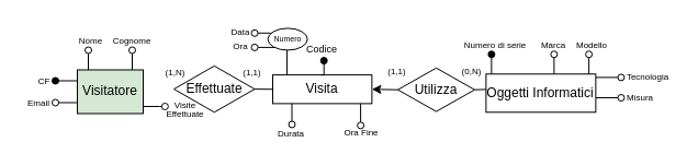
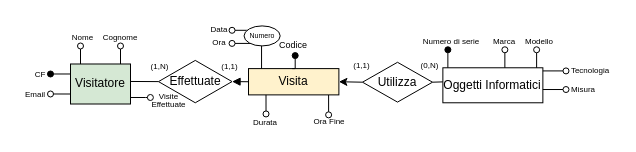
  <mxCell id="0" />
  <mxCell id="1" parent="0" />
  <mxCell id="2" value="&lt;font style=&quot;font-size: 8px;&quot;&gt;Ora&lt;/font&gt;" style="text;html=1;align=center;verticalAlign=middle;whiteSpace=wrap;rounded=1;strokeColor=none;glass=0;" vertex="1" parent="1"><mxGeometry x="193.56" y="33" width="50" height="15" as="geometry" /></mxCell>
  <mxCell id="3" value="&lt;font style=&quot;font-size: 8px;&quot;&gt;Ora Fine&lt;/font&gt;" style="text;html=1;align=center;verticalAlign=middle;whiteSpace=wrap;rounded=1;strokeColor=none;glass=0;" vertex="1" parent="1"><mxGeometry x="308" y="110.75" width="42" height="19" as="geometry" /></mxCell>
  <mxCell id="4" value="&lt;font style=&quot;font-size: 8px;&quot;&gt;Data&lt;/font&gt;" style="text;html=1;align=center;verticalAlign=middle;whiteSpace=wrap;rounded=1;strokeColor=none;glass=0;" vertex="1" parent="1"><mxGeometry x="193.56" y="20.44" width="50" height="15" as="geometry" /></mxCell>
  <mxCell id="5" style="edgeStyle=orthogonalEdgeStyle;rounded=0;orthogonalLoop=1;jettySize=auto;html=1;exitX=0;exitY=0;exitDx=0;exitDy=0;endArrow=oval;endFill=0;" edge="1" parent="1"><mxGeometry relative="1" as="geometry"><mxPoint x="231.56" y="29.8" as="targetPoint" /><mxPoint x="250.94" y="29.8" as="sourcePoint" /><Array as="points" /></mxGeometry></mxCell>
  <mxCell id="6" style="edgeStyle=orthogonalEdgeStyle;rounded=0;orthogonalLoop=1;jettySize=auto;html=1;endArrow=oval;endFill=0;" edge="1" parent="1"><mxGeometry relative="1" as="geometry"><mxPoint x="231.56" y="42.92" as="targetPoint" /><mxPoint x="251.56" y="42.92" as="sourcePoint" /><Array as="points" /></mxGeometry></mxCell>
  <mxCell id="7" value="" style="endArrow=none;html=1;rounded=0;entryX=0.551;entryY=1.003;entryDx=0;entryDy=0;entryPerimeter=0;" edge="1" parent="1"><mxGeometry width="50" height="50" relative="1" as="geometry"><mxPoint x="261.06" y="68.54" as="sourcePoint" /><mxPoint x="261.06" y="45.48" as="targetPoint" /></mxGeometry></mxCell>
  <mxCell id="8" value="&lt;p style=&quot;line-height: 110%;&quot;&gt;&lt;font style=&quot;font-size: 7px;&quot;&gt;Numero&lt;/font&gt;&lt;/p&gt;" style="ellipse;whiteSpace=wrap;html=1;" vertex="1" parent="1"><mxGeometry x="243.56" y="25.42" width="36.12" height="20" as="geometry" /></mxCell>
  <mxCell id="9" style="edgeStyle=orthogonalEdgeStyle;rounded=0;orthogonalLoop=1;jettySize=auto;html=1;exitX=1;exitY=0.5;exitDx=0;exitDy=0;endArrow=oval;endFill=0;" edge="1" parent="1"><mxGeometry relative="1" as="geometry"><mxPoint x="328.12" y="114.37" as="targetPoint" /><mxPoint x="328" y="94.385" as="sourcePoint" /><Array as="points"><mxPoint x="328.12" y="114.37" /></Array></mxGeometry></mxCell>
  <mxCell id="10" value="&lt;font style=&quot;font-size: 8px;&quot;&gt;Durata&lt;/font&gt;" style="text;html=1;align=center;verticalAlign=middle;whiteSpace=wrap;rounded=1;strokeColor=none;glass=0;" vertex="1" parent="1"><mxGeometry x="240.31" y="112.75" width="50" height="17" as="geometry" /></mxCell>
  <mxCell id="11" style="edgeStyle=orthogonalEdgeStyle;rounded=0;orthogonalLoop=1;jettySize=auto;html=1;exitX=1;exitY=0.5;exitDx=0;exitDy=0;endArrow=oval;endFill=0;" edge="1" parent="1"><mxGeometry relative="1" as="geometry"><mxPoint x="265.52" y="113.46" as="targetPoint" /><mxPoint x="265.11" y="93.04" as="sourcePoint" /><Array as="points"><mxPoint x="265.11" y="113.04" /></Array></mxGeometry></mxCell>
  <mxCell id="12" value="&lt;span style=&quot;font-size: 8px;&quot;&gt;(1,N)&lt;/span&gt;" style="text;html=1;align=center;verticalAlign=middle;whiteSpace=wrap;rounded=1;strokeColor=none;glass=0;" vertex="1" parent="1"><mxGeometry x="148" y="61.79" width="22.5" height="6.75" as="geometry" /></mxCell>
  <mxCell id="13" value="&lt;font style=&quot;font-size: 8px;&quot;&gt;(0,N)&lt;/font&gt;" style="text;html=1;align=center;verticalAlign=middle;whiteSpace=wrap;rounded=1;strokeColor=none;glass=0;" vertex="1" parent="1"><mxGeometry x="418" y="60.87" width="22.5" height="6.75" as="geometry" /></mxCell>
+ <mxCell id="14" value="" style="endArrow=none;html=1;rounded=0;exitX=0;exitY=0.5;exitDx=0;exitDy=0;entryX=1.001;entryY=0.437;entryDx=0;entryDy=0;entryPerimeter=0;" edge="1" parent="1" source="15" target="26"><mxGeometry width="50" height="50" relative="1" as="geometry"><mxPoint x="408.19" y="81.1" as="sourcePoint" /><mxPoint x="140" y="81.6" as="targetPoint" /></mxGeometry></mxCell>
  <mxCell id="15" value="Effettuate" style="shape=rhombus;perimeter=rhombusPerimeter;whiteSpace=wrap;html=1;align=center;" vertex="1" parent="1"><mxGeometry x="158" y="59.92" width="73.56" height="42.36" as="geometry" /></mxCell>
- <mxCell id="16" value="" style="endArrow=none;html=1;rounded=0;entryX=1;entryY=0.5;entryDx=0;entryDy=0;exitX=0;exitY=0.5;exitDx=0;exitDy=0;" edge="1" parent="1" source="18" target="15"><mxGeometry width="50" height="50" relative="1" as="geometry"><mxPoint x="408.19" y="81.1" as="sourcePoint" /><mxPoint x="140" y="81.1" as="targetPoint" /></mxGeometry></mxCell>
+ <mxCell id="16" value="" style="endArrow=block;html=1;rounded=0;entryX=1;entryY=0.5;entryDx=0;entryDy=0;exitX=0;exitY=0.5;exitDx=0;exitDy=0;" edge="1" parent="1" source="18" target="15"><mxGeometry width="50" height="50" relative="1" as="geometry"><mxPoint x="408.19" y="81.1" as="sourcePoint" /><mxPoint x="140" y="81.1" as="targetPoint" /></mxGeometry></mxCell>
  <mxCell id="17" value="" style="endArrow=classic;html=1;rounded=0;entryX=1;entryY=0.5;entryDx=0;entryDy=0;exitX=0;exitY=0.5;exitDx=0;exitDy=0;" edge="1" parent="1" source="20" target="18"><mxGeometry width="50" height="50" relative="1" as="geometry"><mxPoint x="408.19" y="81.1" as="sourcePoint" /><mxPoint x="224" y="80.84" as="targetPoint" /></mxGeometry></mxCell>
- <mxCell id="18" value="Visita" style="whiteSpace=wrap;html=1;align=center;" vertex="1" parent="1"><mxGeometry x="248" y="68.1" width="90.38" height="26.28" as="geometry" /></mxCell>
+ <mxCell id="18" value="Visita" style="whiteSpace=wrap;html=1;align=center;fillColor=#fff2cc;" vertex="1" parent="1"><mxGeometry x="248" y="68.1" width="90.38" height="26.28" as="geometry" /></mxCell>
  <mxCell id="19" value="" style="endArrow=none;html=1;rounded=0;entryX=1;entryY=0.5;entryDx=0;entryDy=0;exitX=0;exitY=0.5;exitDx=0;exitDy=0;" edge="1" parent="1" target="20"><mxGeometry width="50" height="50" relative="1" as="geometry"><mxPoint x="447.62" y="81.235" as="sourcePoint" /><mxPoint x="328" y="80.84" as="targetPoint" /></mxGeometry></mxCell>
  <mxCell id="20" value="Utilizza" style="shape=rhombus;perimeter=rhombusPerimeter;whiteSpace=wrap;html=1;align=center;" vertex="1" parent="1"><mxGeometry x="362" y="61.79" width="70" height="39.81" as="geometry" /></mxCell>
  <mxCell id="21" value="&lt;span style=&quot;font-size: 8px;&quot;&gt;(1,1)&lt;/span&gt;" style="text;html=1;align=center;verticalAlign=middle;whiteSpace=wrap;rounded=1;strokeColor=none;glass=0;" vertex="1" parent="1"><mxGeometry x="218" y="61.79" width="22.5" height="6.75" as="geometry" /></mxCell>
  <mxCell id="22" value="&lt;span style=&quot;font-size: 8px;&quot;&gt;(1,1)&lt;/span&gt;" style="text;html=1;align=center;verticalAlign=middle;whiteSpace=wrap;rounded=1;strokeColor=none;glass=0;" vertex="1" parent="1"><mxGeometry x="350" y="60.87" width="22.5" height="6.75" as="geometry" /></mxCell>
  <mxCell id="23" style="edgeStyle=orthogonalEdgeStyle;rounded=0;orthogonalLoop=1;jettySize=auto;html=1;exitX=0.25;exitY=0;exitDx=0;exitDy=0;entryX=0.842;entryY=1.009;entryDx=0;entryDy=0;entryPerimeter=0;endArrow=oval;endFill=1;" edge="1" parent="1"><mxGeometry relative="1" as="geometry"><mxPoint x="291.69" y="68.1" as="sourcePoint" /><mxPoint x="294.69" y="55.1" as="targetPoint" /></mxGeometry></mxCell>
  <mxCell id="24" value="&lt;font style=&quot;font-size: 9px;&quot;&gt;Codice&lt;/font&gt;" style="text;html=1;align=center;verticalAlign=middle;whiteSpace=wrap;rounded=0;" vertex="1" parent="1"><mxGeometry x="273.19" y="35.441" width="40" height="17.314" as="geometry" /></mxCell>
  <mxCell id="25" style="edgeStyle=orthogonalEdgeStyle;rounded=0;orthogonalLoop=1;jettySize=auto;html=1;exitX=0;exitY=0.5;exitDx=0;exitDy=0;endArrow=oval;endFill=0;" edge="1" parent="1"><mxGeometry relative="1" as="geometry"><mxPoint x="50" y="93.49" as="targetPoint" /><mxPoint x="70" y="90.605" as="sourcePoint" /><Array as="points"><mxPoint x="70" y="93.49" /></Array></mxGeometry></mxCell>
  <mxCell id="26" value="Visitatore" style="whiteSpace=wrap;html=1;align=center;fillColor=#d5e8d4;" vertex="1" parent="1"><mxGeometry x="70" y="63.49" width="60" height="40.01" as="geometry" /></mxCell>
  <mxCell id="27" value="&lt;font style=&quot;font-size: 8px;&quot;&gt;Nome&lt;/font&gt;" style="text;html=1;align=center;verticalAlign=middle;whiteSpace=wrap;rounded=0;" vertex="1" parent="1"><mxGeometry x="70" y="31" width="25" height="10" as="geometry" /></mxCell>
  <mxCell id="28" value="&lt;font style=&quot;font-size: 8px;&quot;&gt;Cognome&lt;/font&gt;" style="text;html=1;align=center;verticalAlign=middle;whiteSpace=wrap;rounded=0;" vertex="1" parent="1"><mxGeometry x="90" y="21" width="60" height="30" as="geometry" /></mxCell>
  <mxCell id="29" style="edgeStyle=orthogonalEdgeStyle;rounded=0;orthogonalLoop=1;jettySize=auto;html=1;exitX=0.5;exitY=1;exitDx=0;exitDy=0;" edge="1" parent="1"><mxGeometry relative="1" as="geometry"><mxPoint x="561.99" y="45.5" as="sourcePoint" /><mxPoint x="561.99" y="45.5" as="targetPoint" /></mxGeometry></mxCell>
  <mxCell id="30" value="&lt;font style=&quot;font-size: 8px;&quot;&gt;CF&lt;/font&gt;" style="text;html=1;align=center;verticalAlign=middle;whiteSpace=wrap;rounded=0;" vertex="1" parent="1"><mxGeometry x="30" y="67.87" width="20" height="10" as="geometry" /></mxCell>
  <mxCell id="31" style="edgeStyle=orthogonalEdgeStyle;rounded=0;orthogonalLoop=1;jettySize=auto;html=1;exitX=0;exitY=0;exitDx=0;exitDy=0;endArrow=oval;endFill=0;" edge="1" parent="1"><mxGeometry relative="1" as="geometry"><mxPoint x="80" y="45.49" as="targetPoint" /><mxPoint x="80" y="63.49" as="sourcePoint" /><Array as="points" /></mxGeometry></mxCell>
  <mxCell id="32" style="edgeStyle=orthogonalEdgeStyle;rounded=0;orthogonalLoop=1;jettySize=auto;html=1;exitX=0;exitY=0;exitDx=0;exitDy=0;endArrow=oval;endFill=0;" edge="1" parent="1"><mxGeometry relative="1" as="geometry"><mxPoint x="120" y="45.49" as="targetPoint" /><mxPoint x="120" y="63.49" as="sourcePoint" /><Array as="points" /></mxGeometry></mxCell>
  <mxCell id="33" value="&lt;font style=&quot;font-size: 8px;&quot;&gt;Email&lt;/font&gt;" style="text;html=1;align=center;verticalAlign=middle;whiteSpace=wrap;rounded=0;" vertex="1" parent="1"><mxGeometry x="20" y="89.49" width="30" height="7" as="geometry" /></mxCell>
  <mxCell id="34" style="edgeStyle=orthogonalEdgeStyle;rounded=0;orthogonalLoop=1;jettySize=auto;html=1;exitX=0;exitY=0.25;exitDx=0;exitDy=0;endArrow=oval;endFill=1;" edge="1" parent="1" source="26"><mxGeometry relative="1" as="geometry"><mxPoint x="50" y="73.49" as="targetPoint" /><mxPoint x="5" y="52.25" as="sourcePoint" /><Array as="points" /></mxGeometry></mxCell>
  <mxCell id="35" style="edgeStyle=orthogonalEdgeStyle;rounded=0;orthogonalLoop=1;jettySize=auto;html=1;exitX=1;exitY=0.5;exitDx=0;exitDy=0;endArrow=oval;endFill=0;" edge="1" parent="1"><mxGeometry relative="1" as="geometry"><mxPoint x="149.88" y="96.99" as="targetPoint" /><mxPoint x="130" y="96.99" as="sourcePoint" /><Array as="points"><mxPoint x="144.88" y="96.99" /></Array></mxGeometry></mxCell>
  <mxCell id="36" value="&lt;font style=&quot;font-size: 8px;&quot;&gt;Visite&lt;/font&gt;&lt;div style=&quot;line-height: 30%;&quot;&gt;&lt;font style=&quot;font-size: 8px;&quot;&gt;E&lt;/font&gt;&lt;span style=&quot;font-size: 8px; background-color: initial;&quot;&gt;ffettuate&lt;/span&gt;&lt;/div&gt;" style="text;html=1;align=center;verticalAlign=middle;whiteSpace=wrap;rounded=1;strokeColor=none;" vertex="1" parent="1"><mxGeometry x="150" y="86.49" width="37" height="21" as="geometry" /></mxCell>
  <mxCell id="37" style="edgeStyle=orthogonalEdgeStyle;rounded=0;orthogonalLoop=1;jettySize=auto;html=1;exitX=0.5;exitY=1;exitDx=0;exitDy=0;" edge="1" parent="1"><mxGeometry relative="1" as="geometry"><mxPoint x="579.99" y="44.59" as="sourcePoint" /><mxPoint x="579.99" y="44.59" as="targetPoint" /></mxGeometry></mxCell>
  <mxCell id="38" value="Oggetti Informatici" style="whiteSpace=wrap;html=1;align=center;" vertex="1" parent="1"><mxGeometry x="442.37" y="67.28" width="100" height="35" as="geometry" /></mxCell>
  <mxCell id="39" value="&lt;font style=&quot;font-size: 8px;&quot;&gt;Misura&lt;/font&gt;" style="text;html=1;align=center;verticalAlign=middle;whiteSpace=wrap;rounded=1;strokeColor=none;" vertex="1" parent="1"><mxGeometry x="558.49" y="77.03" width="50" height="21" as="geometry" /></mxCell>
  <mxCell id="40" value="&lt;font style=&quot;font-size: 8px;&quot;&gt;Modello&lt;/font&gt;" style="text;html=1;align=center;verticalAlign=middle;whiteSpace=wrap;rounded=1;strokeColor=none;" vertex="1" parent="1"><mxGeometry x="518.62" y="29.79" width="40" height="20" as="geometry" /></mxCell>
  <mxCell id="41" value="&lt;font style=&quot;font-size: 8px;&quot;&gt;Marca&lt;/font&gt;" style="text;html=1;align=center;verticalAlign=middle;whiteSpace=wrap;rounded=1;strokeColor=none;glass=0;" vertex="1" parent="1"><mxGeometry x="479.25" y="32.29" width="50" height="15" as="geometry" /></mxCell>
  <mxCell id="42" style="edgeStyle=orthogonalEdgeStyle;rounded=0;orthogonalLoop=1;jettySize=auto;html=1;exitX=0;exitY=0;exitDx=0;exitDy=0;endArrow=oval;endFill=1;" edge="1" parent="1"><mxGeometry relative="1" as="geometry"><mxPoint x="447.37" y="49.28" as="targetPoint" /><mxPoint x="447.37" y="67.28" as="sourcePoint" /><Array as="points" /></mxGeometry></mxCell>
  <mxCell id="43" value="&lt;font style=&quot;font-size: 8px;&quot;&gt;Numero di serie&lt;/font&gt;" style="text;html=1;align=center;verticalAlign=middle;whiteSpace=wrap;rounded=1;strokeColor=none;glass=0;" vertex="1" parent="1"><mxGeometry x="418" y="36.04" width="65.62" height="7.5" as="geometry" /></mxCell>
  <mxCell id="44" style="edgeStyle=orthogonalEdgeStyle;rounded=0;orthogonalLoop=1;jettySize=auto;html=1;exitX=0;exitY=0;exitDx=0;exitDy=0;endArrow=oval;endFill=0;" edge="1" parent="1"><mxGeometry relative="1" as="geometry"><mxPoint x="504.37" y="49.28" as="targetPoint" /><mxPoint x="504.37" y="67.28" as="sourcePoint" /><Array as="points" /></mxGeometry></mxCell>
  <mxCell id="45" style="edgeStyle=orthogonalEdgeStyle;rounded=0;orthogonalLoop=1;jettySize=auto;html=1;exitX=0;exitY=0;exitDx=0;exitDy=0;endArrow=oval;endFill=0;" edge="1" parent="1"><mxGeometry relative="1" as="geometry"><mxPoint x="536.12" y="49.28" as="targetPoint" /><mxPoint x="536.12" y="67.28" as="sourcePoint" /><Array as="points" /></mxGeometry></mxCell>
  <mxCell id="46" style="edgeStyle=orthogonalEdgeStyle;rounded=0;orthogonalLoop=1;jettySize=auto;html=1;exitX=1;exitY=0.5;exitDx=0;exitDy=0;endArrow=oval;endFill=0;" edge="1" parent="1"><mxGeometry relative="1" as="geometry"><mxPoint x="542.37" y="89.03" as="sourcePoint" /><mxPoint x="565.49" y="89.03" as="targetPoint" /></mxGeometry></mxCell>
  <mxCell id="47" style="edgeStyle=orthogonalEdgeStyle;rounded=0;orthogonalLoop=1;jettySize=auto;html=1;exitX=1;exitY=0.5;exitDx=0;exitDy=0;endArrow=oval;endFill=0;" edge="1" parent="1"><mxGeometry relative="1" as="geometry"><mxPoint x="542.37" y="70.41" as="sourcePoint" /><mxPoint x="565.49" y="70.41" as="targetPoint" /></mxGeometry></mxCell>
  <mxCell id="48" value="&lt;font style=&quot;font-size: 8px;&quot;&gt;Tecnologia&lt;/font&gt;" style="text;html=1;align=center;verticalAlign=middle;whiteSpace=wrap;rounded=1;strokeColor=none;" vertex="1" parent="1"><mxGeometry x="567.37" y="59.41" width="46" height="19" as="geometry" /></mxCell>
